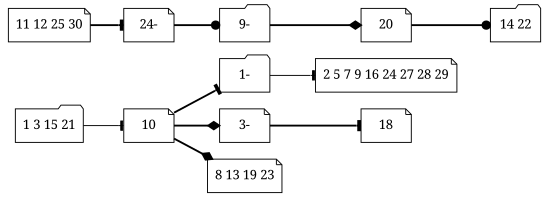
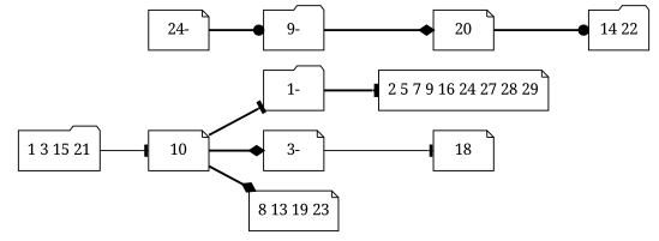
  digraph {
    fontname="Noto Serif"
    rankdir=LR
    node [fontname="Noto Serif" shape=note]
    edge [arrowhead=tee fontname="Noto Serif" style=bold]
    n1 [label="1 3 15 21" shape=folder]
    n2 [label=10]
    n3 [label="1-" shape=folder]
    n4 [label="3-"]
    n5 [label="8 13 19 23"]
    n6 [label="2 5 7 9 16 24 27 28 29"]
    n7 [label=18]
-   n8 [label="11 12 25 30"]
    n9 [label="24-"]
    n10 [label="9-" shape=folder]
    n11 [label=20]
    n12 [label="14 22" shape=folder]
    n1 -> n2 [style=solid]
    n2 -> n3
    n2 -> n4 [arrowhead=diamond]
    n2 -> n5 [arrowhead=diamond]
-   n3 -> n6 [style=solid]
-   n4 -> n7
-   n8 -> n9
+   n3 -> n6
+   n4 -> n7 [style=solid]
    n9 -> n10 [arrowhead=dot]
    n10 -> n11 [arrowhead=diamond]
    n11 -> n12 [arrowhead=dot]
  }
